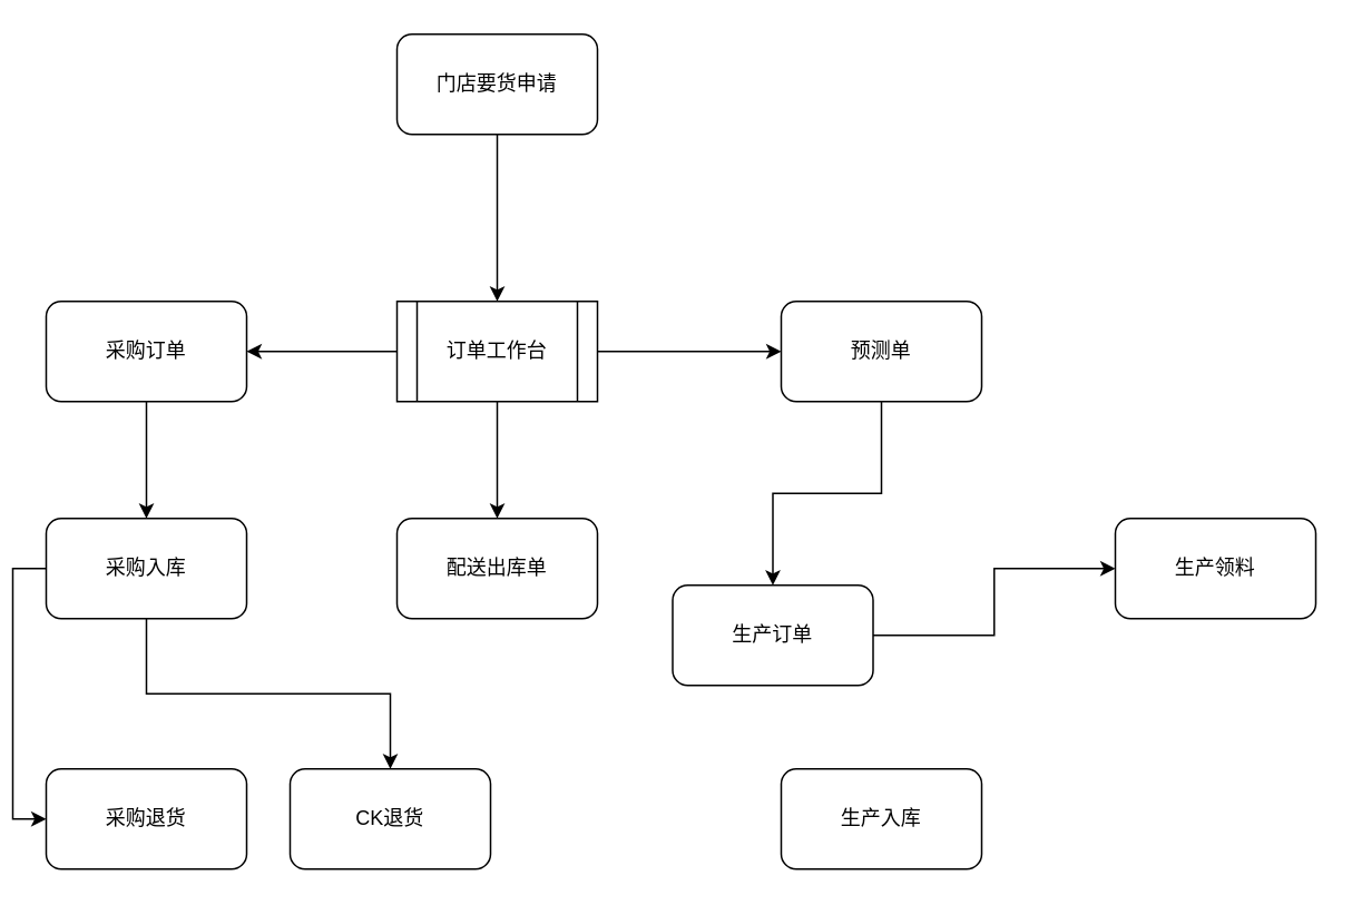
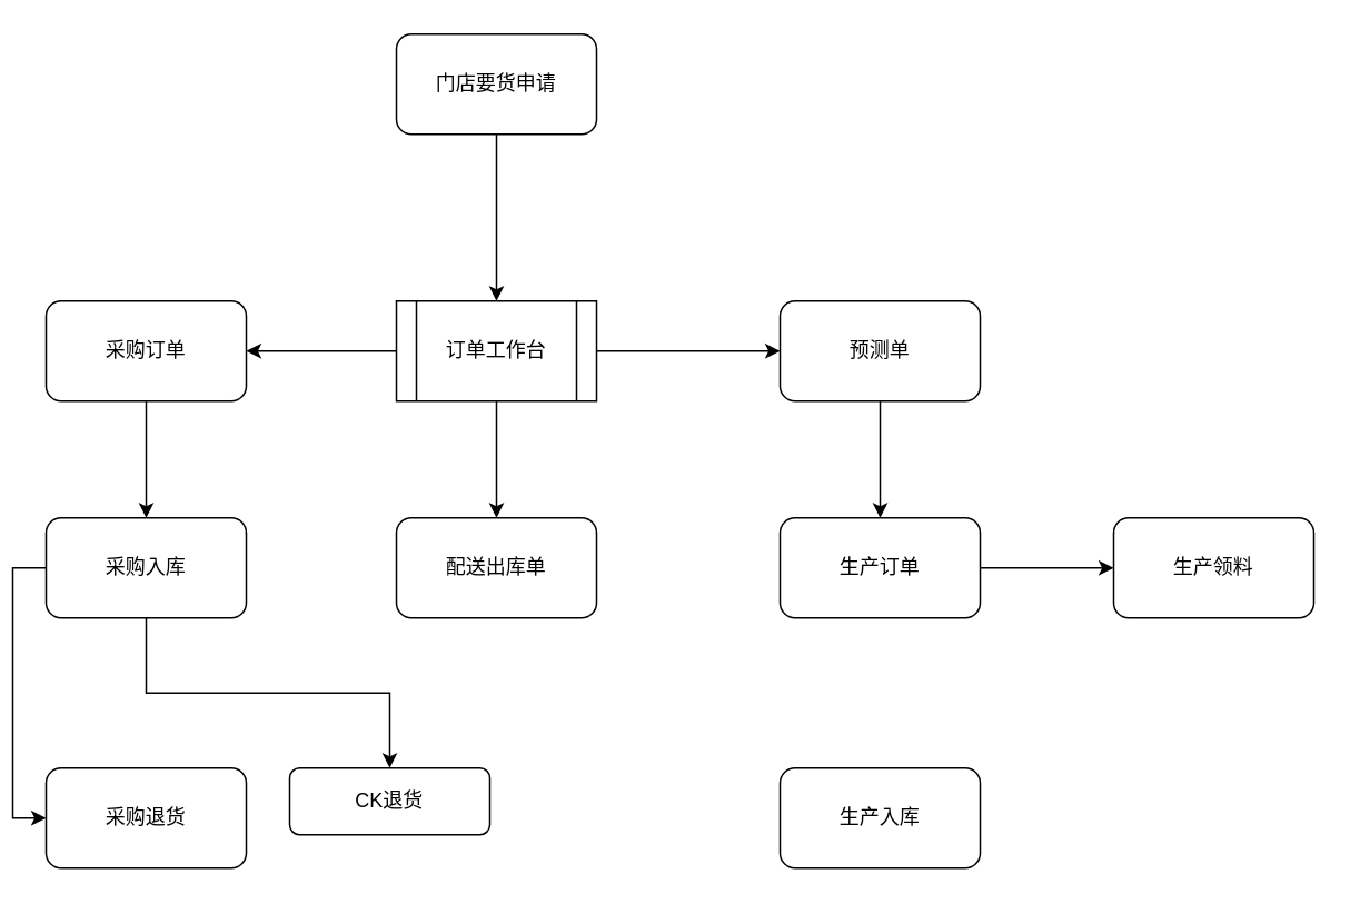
  <mxCell id="0" />
  <mxCell id="1" parent="0" />
  <mxCell id="2" style="edgeStyle=orthogonalEdgeStyle;rounded=0;orthogonalLoop=1;jettySize=auto;html=1;exitX=0.5;exitY=1;exitDx=0;exitDy=0;entryX=0.5;entryY=0;entryDx=0;entryDy=0;" edge="1" parent="1" source="3" target="7"><mxGeometry relative="1" as="geometry" /></mxCell>
  <mxCell id="3" value="门店要货申请" style="rounded=1;whiteSpace=wrap;html=1;" vertex="1" parent="1"><mxGeometry x="230" y="20" width="120" height="60" as="geometry" /></mxCell>
  <mxCell id="4" style="edgeStyle=orthogonalEdgeStyle;rounded=0;orthogonalLoop=1;jettySize=auto;html=1;exitX=0;exitY=0.5;exitDx=0;exitDy=0;" edge="1" parent="1" source="7" target="9"><mxGeometry relative="1" as="geometry" /></mxCell>
  <mxCell id="5" style="edgeStyle=orthogonalEdgeStyle;rounded=0;orthogonalLoop=1;jettySize=auto;html=1;exitX=0.5;exitY=1;exitDx=0;exitDy=0;entryX=0.5;entryY=0;entryDx=0;entryDy=0;" edge="1" parent="1" source="7" target="12"><mxGeometry relative="1" as="geometry" /></mxCell>
  <mxCell id="6" style="edgeStyle=orthogonalEdgeStyle;rounded=0;orthogonalLoop=1;jettySize=auto;html=1;exitX=1;exitY=0.5;exitDx=0;exitDy=0;entryX=0;entryY=0.5;entryDx=0;entryDy=0;" edge="1" parent="1" source="7" target="11"><mxGeometry relative="1" as="geometry" /></mxCell>
  <mxCell id="7" value="订单工作台" style="shape=process;whiteSpace=wrap;html=1;backgroundOutline=1;" vertex="1" parent="1"><mxGeometry x="230" y="180" width="120" height="60" as="geometry" /></mxCell>
  <mxCell id="8" style="edgeStyle=orthogonalEdgeStyle;rounded=0;orthogonalLoop=1;jettySize=auto;html=1;exitX=0.5;exitY=1;exitDx=0;exitDy=0;entryX=0.5;entryY=0;entryDx=0;entryDy=0;" edge="1" parent="1" source="9" target="15"><mxGeometry relative="1" as="geometry" /></mxCell>
  <mxCell id="9" value="采购订单" style="rounded=1;whiteSpace=wrap;html=1;" vertex="1" parent="1"><mxGeometry x="20" y="180" width="120" height="60" as="geometry" /></mxCell>
  <mxCell id="10" style="edgeStyle=orthogonalEdgeStyle;rounded=0;orthogonalLoop=1;jettySize=auto;html=1;exitX=0.5;exitY=1;exitDx=0;exitDy=0;entryX=0.5;entryY=0;entryDx=0;entryDy=0;" edge="1" parent="1" source="11" target="17"><mxGeometry relative="1" as="geometry" /></mxCell>
  <mxCell id="11" value="预测单" style="rounded=1;whiteSpace=wrap;html=1;" vertex="1" parent="1"><mxGeometry x="460" y="180" width="120" height="60" as="geometry" /></mxCell>
  <mxCell id="12" value="配送出库单" style="rounded=1;whiteSpace=wrap;html=1;" vertex="1" parent="1"><mxGeometry x="230" y="310" width="120" height="60" as="geometry" /></mxCell>
  <mxCell id="13" style="edgeStyle=orthogonalEdgeStyle;rounded=0;orthogonalLoop=1;jettySize=auto;html=1;exitX=0.5;exitY=1;exitDx=0;exitDy=0;entryX=0.5;entryY=0;entryDx=0;entryDy=0;" edge="1" parent="1" source="15" target="21"><mxGeometry relative="1" as="geometry"><mxPoint x="80" y="400" as="targetPoint" /></mxGeometry></mxCell>
  <mxCell id="14" style="edgeStyle=orthogonalEdgeStyle;rounded=0;orthogonalLoop=1;jettySize=auto;html=1;exitX=0;exitY=0.5;exitDx=0;exitDy=0;entryX=0;entryY=0.5;entryDx=0;entryDy=0;" edge="1" parent="1" source="15" target="20"><mxGeometry relative="1" as="geometry" /></mxCell>
  <mxCell id="15" value="采购入库" style="rounded=1;whiteSpace=wrap;html=1;" vertex="1" parent="1"><mxGeometry x="20" y="310" width="120" height="60" as="geometry" /></mxCell>
  <mxCell id="16" style="edgeStyle=orthogonalEdgeStyle;rounded=0;orthogonalLoop=1;jettySize=auto;html=1;exitX=1;exitY=0.5;exitDx=0;exitDy=0;entryX=0;entryY=0.5;entryDx=0;entryDy=0;" edge="1" parent="1" source="17" target="18"><mxGeometry relative="1" as="geometry" /></mxCell>
- <mxCell id="17" value="生产订单" style="rounded=1;whiteSpace=wrap;html=1;" vertex="1" parent="1"><mxGeometry x="395" y="350" width="120" height="60" as="geometry" /></mxCell>
+ <mxCell id="17" value="生产订单" style="rounded=1;whiteSpace=wrap;html=1;" vertex="1" parent="1"><mxGeometry x="460" y="310" width="120" height="60" as="geometry" /></mxCell>
  <mxCell id="18" value="生产领料" style="rounded=1;whiteSpace=wrap;html=1;" vertex="1" parent="1"><mxGeometry x="660" y="310" width="120" height="60" as="geometry" /></mxCell>
  <mxCell id="19" value="生产入库" style="rounded=1;whiteSpace=wrap;html=1;" vertex="1" parent="1"><mxGeometry x="460" y="460" width="120" height="60" as="geometry" /></mxCell>
  <mxCell id="20" value="采购退货" style="rounded=1;whiteSpace=wrap;html=1;" vertex="1" parent="1"><mxGeometry x="20" y="460" width="120" height="60" as="geometry" /></mxCell>
- <mxCell id="21" value="CK退货" style="rounded=1;whiteSpace=wrap;html=1;" vertex="1" parent="1"><mxGeometry x="166" y="460" width="120" height="60" as="geometry" /></mxCell>
+ <mxCell id="21" value="CK退货" style="rounded=1;whiteSpace=wrap;html=1;" vertex="1" parent="1"><mxGeometry x="166" y="460" width="120" height="40" as="geometry" /></mxCell>
